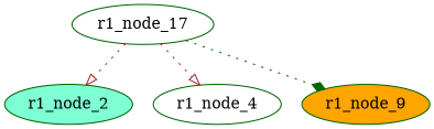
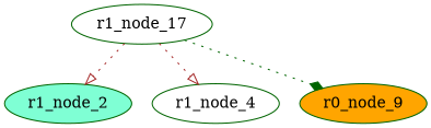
  strict digraph {
    node [color=darkgreen fillcolor=white style=filled weight=0]
    edge [arrowhead=onormal color=brown style=dotted weight=0]
    r1_node_2 [fillcolor=aquamarine]
    r1_node_17
    r1_node_4
-   r1_node_9 [fillcolor=orange]
+   r1_node_9 [fillcolor=orange label=r0_node_9]
    r1_node_17 -> r1_node_2
    r1_node_17 -> r1_node_4
    r1_node_17 -> r1_node_9 [arrowhead=diamond color=darkgreen]
  }
